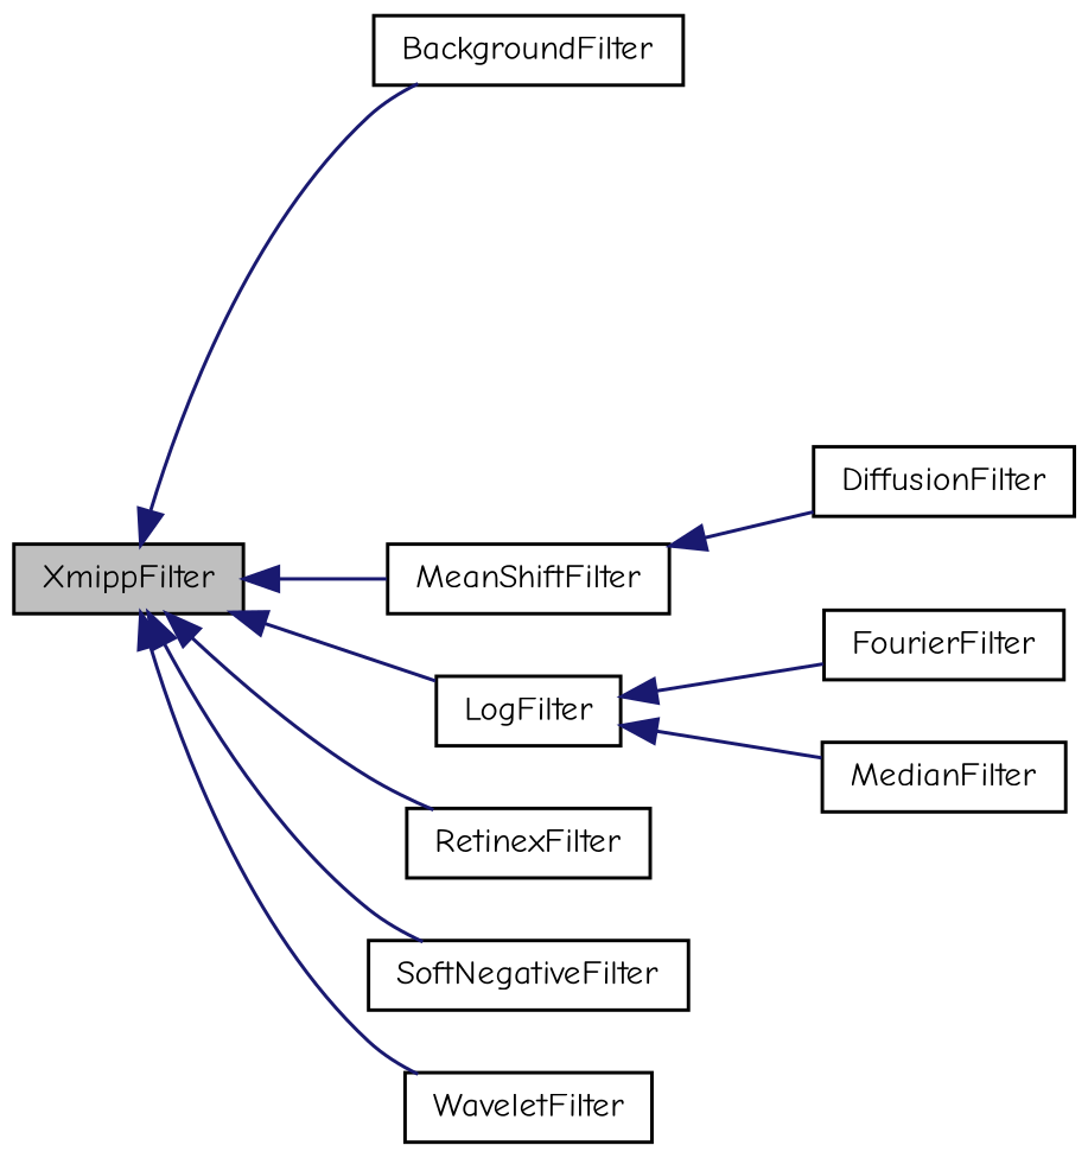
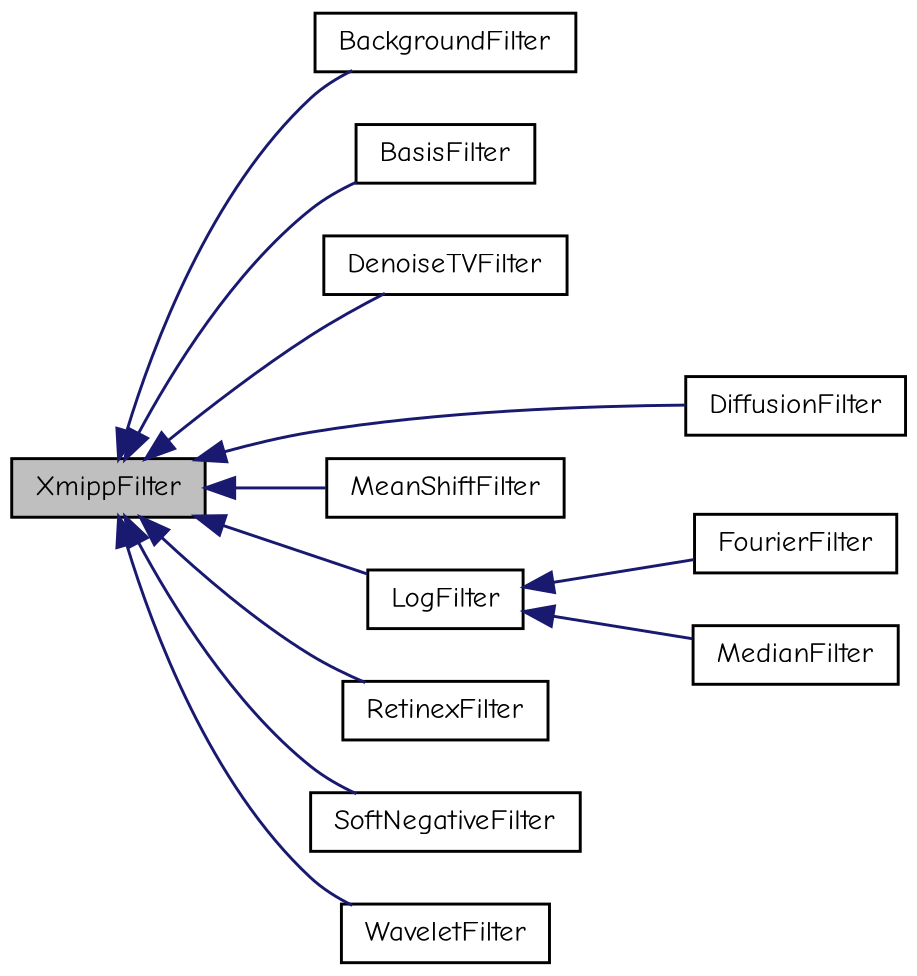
  digraph {
    fontname="Comic Neue"
    rankdir=LR
    node [color=black fillcolor=white fontname="Comic Neue" fontsize=10 shape=record style=filled]
    edge [color=midnightblue dir=back fontname="Comic Neue" fontsize=10 labelfontname=Helvetica labelfontsize=10 style=solid]
    n1 [fillcolor=grey75 fontcolor=black height=0.2 label=XmippFilter width=0.4]
    n2 [height=0.2 label=BackgroundFilter width=0.4]
+   n3 [height=0.2 label=BasisFilter width=0.4]
+   n4 [height=0.2 label=DenoiseTVFilter width=0.4]
    n5 [height=0.2 label=DiffusionFilter width=0.4]
    n6 [height=0.2 label=LogFilter width=0.4]
    n7 [height=0.2 label=MeanShiftFilter width=0.4]
    n8 [height=0.2 label=RetinexFilter width=0.4]
    n9 [height=0.2 label=SoftNegativeFilter width=0.4]
    n10 [height=0.2 label=WaveletFilter width=0.4]
    n11 [height=0.2 label=FourierFilter width=0.4]
    n12 [height=0.2 label=MedianFilter width=0.4]
    n1 -> n2
-   n7 -> n5
+   n1 -> n3
+   n1 -> n4
+   n1 -> n5
    n1 -> n6
    n1 -> n7
    n1 -> n8
    n1 -> n9
    n1 -> n10
    n6 -> n11
    n6 -> n12
  }
